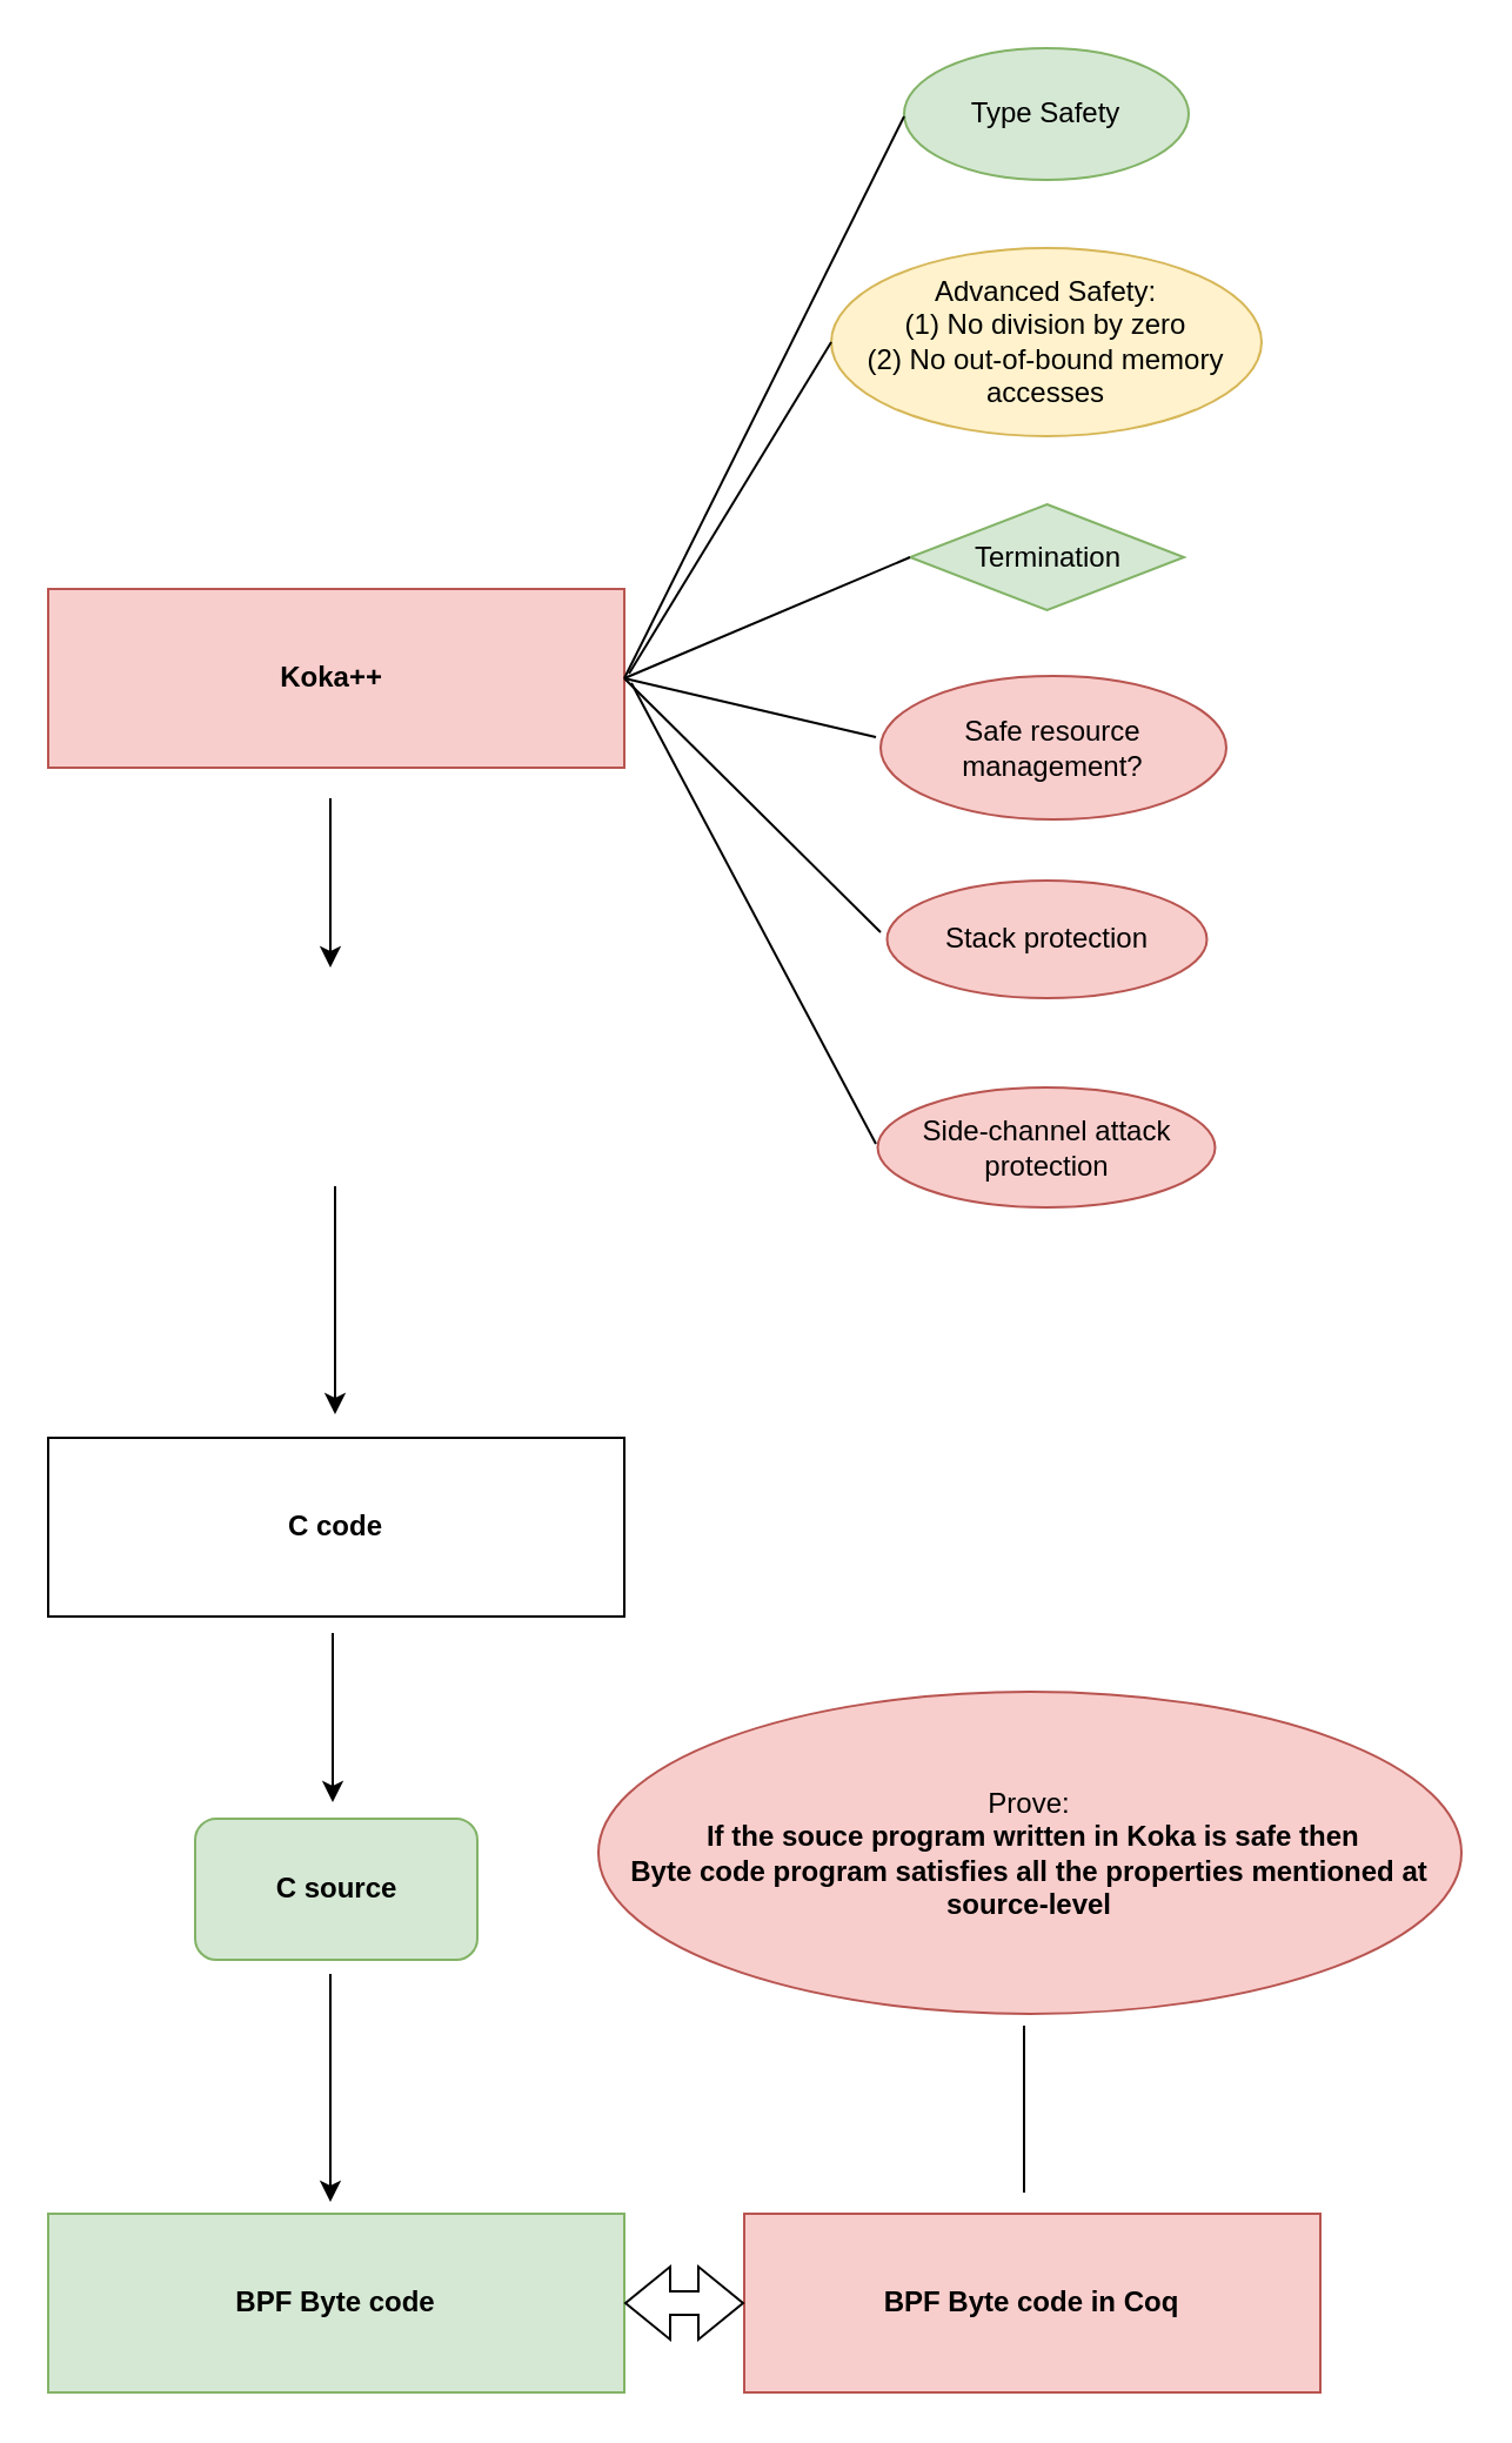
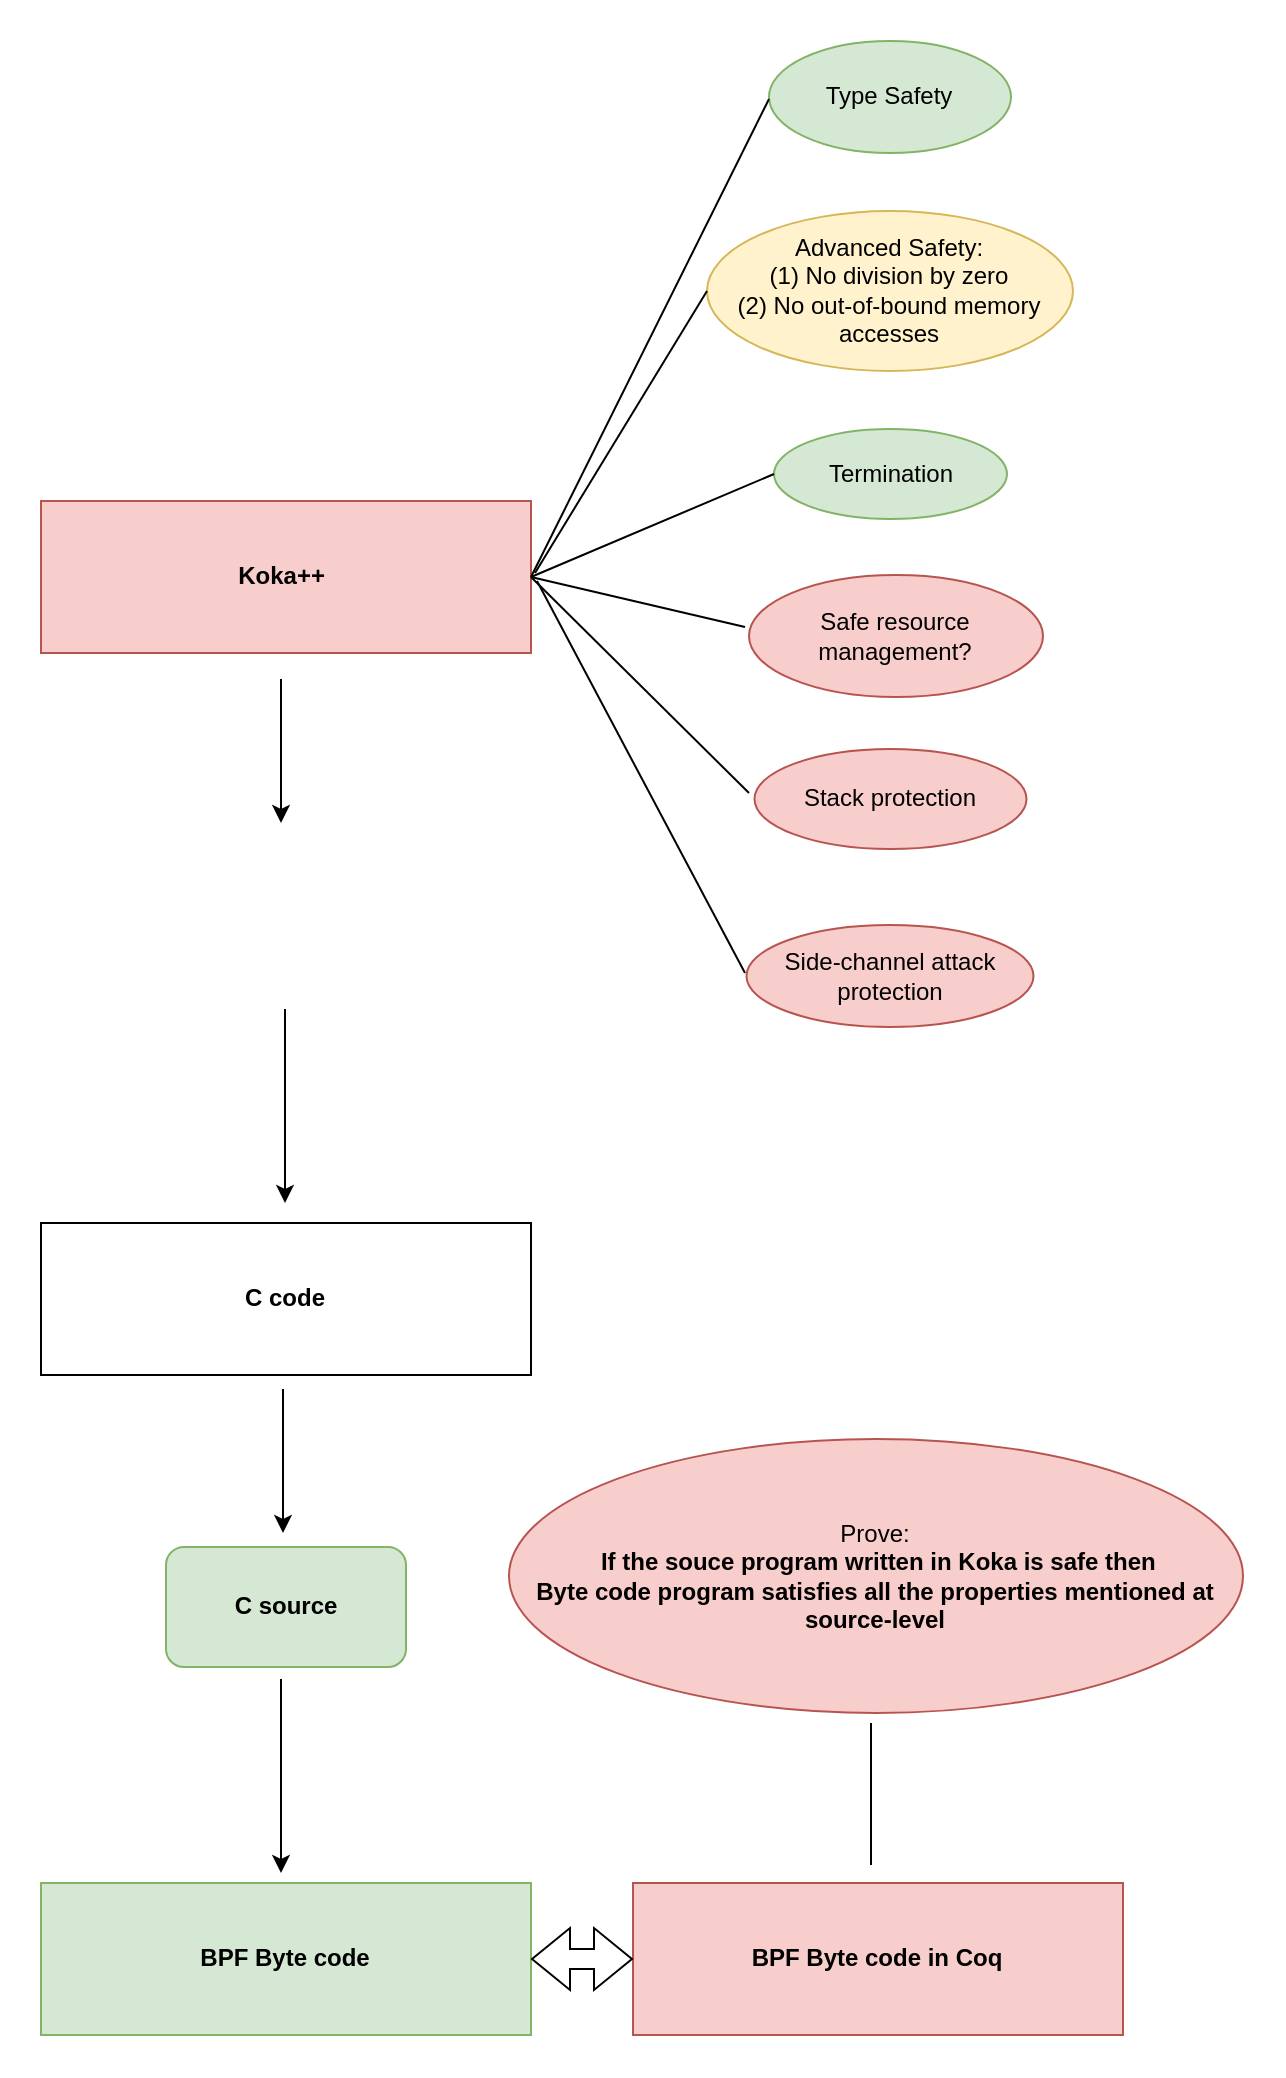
  <mxCell id="0" />
  <mxCell id="1" parent="0" />
  <mxCell id="2" value="&lt;b&gt;Koka++&amp;nbsp;&lt;/b&gt;" style="rounded=0;whiteSpace=wrap;html=1;fillColor=#f8cecc;strokeColor=#b85450;" vertex="1" parent="1"><mxGeometry x="20" y="250" width="245" height="76" as="geometry" /></mxCell>
  <mxCell id="3" value="Type Safety" style="ellipse;whiteSpace=wrap;html=1;fillColor=#d5e8d4;strokeColor=#82b366;" vertex="1" parent="1"><mxGeometry x="384" y="20" width="121" height="56" as="geometry" /></mxCell>
  <mxCell id="4" value="Advanced Safety:&lt;br&gt;(1) No division by zero&lt;br&gt;(2) No out-of-bound memory accesses" style="ellipse;whiteSpace=wrap;html=1;fillColor=#fff2cc;strokeColor=#d6b656;" vertex="1" parent="1"><mxGeometry x="353" y="105" width="183" height="80" as="geometry" /></mxCell>
- <mxCell id="5" value="Termination" style="rhombus;whiteSpace=wrap;html=1;fillColor=#d5e8d4;strokeColor=#82b366;" vertex="1" parent="1"><mxGeometry x="386.5" y="214" width="116.5" height="45" as="geometry" /></mxCell>
+ <mxCell id="5" value="Termination" style="ellipse;whiteSpace=wrap;html=1;fillColor=#d5e8d4;strokeColor=#82b366;" vertex="1" parent="1"><mxGeometry x="386.5" y="214" width="116.5" height="45" as="geometry" /></mxCell>
  <mxCell id="6" value="Safe resource management?" style="ellipse;whiteSpace=wrap;html=1;fillColor=#f8cecc;strokeColor=#b85450;" vertex="1" parent="1"><mxGeometry x="374" y="287" width="147" height="61" as="geometry" /></mxCell>
  <mxCell id="7" value="Stack protection" style="ellipse;whiteSpace=wrap;html=1;fillColor=#f8cecc;strokeColor=#b85450;" vertex="1" parent="1"><mxGeometry x="376.75" y="374" width="136" height="50" as="geometry" /></mxCell>
  <mxCell id="8" value="Side-channel attack protection" style="ellipse;whiteSpace=wrap;html=1;fillColor=#f8cecc;strokeColor=#b85450;" vertex="1" parent="1"><mxGeometry x="372.75" y="462" width="143.5" height="51" as="geometry" /></mxCell>
  <mxCell id="9" value="&lt;b&gt;C code&lt;/b&gt;" style="rounded=0;whiteSpace=wrap;html=1;" vertex="1" parent="1"><mxGeometry x="20" y="611" width="245" height="76" as="geometry" /></mxCell>
  <mxCell id="10" value="&lt;b&gt;BPF Byte code&lt;/b&gt;" style="rounded=0;whiteSpace=wrap;html=1;fillColor=#d5e8d4;strokeColor=#82b366;" vertex="1" parent="1"><mxGeometry x="20" y="941" width="245" height="76" as="geometry" /></mxCell>
  <mxCell id="11" value="&lt;b&gt;C source&lt;/b&gt;" style="rounded=1;whiteSpace=wrap;html=1;fillColor=#d5e8d4;strokeColor=#82b366;" vertex="1" parent="1"><mxGeometry x="82.5" y="773" width="120" height="60" as="geometry" /></mxCell>
  <mxCell id="12" value="" style="endArrow=classic;html=1;rounded=0;" edge="1" parent="1"><mxGeometry width="50" height="50" relative="1" as="geometry"><mxPoint x="142" y="504" as="sourcePoint" /><mxPoint x="142" y="601" as="targetPoint" /></mxGeometry></mxCell>
  <mxCell id="13" value="" style="endArrow=classic;html=1;rounded=0;" edge="1" parent="1"><mxGeometry width="50" height="50" relative="1" as="geometry"><mxPoint x="140" y="839" as="sourcePoint" /><mxPoint x="140" y="936" as="targetPoint" /></mxGeometry></mxCell>
  <mxCell id="14" value="" style="endArrow=classic;html=1;rounded=0;" edge="1" parent="1"><mxGeometry width="50" height="50" relative="1" as="geometry"><mxPoint x="141" y="694" as="sourcePoint" /><mxPoint x="141" y="766" as="targetPoint" /></mxGeometry></mxCell>
  <mxCell id="15" value="" style="endArrow=classic;html=1;rounded=0;" edge="1" parent="1"><mxGeometry width="50" height="50" relative="1" as="geometry"><mxPoint x="140" y="339" as="sourcePoint" /><mxPoint x="140" y="411" as="targetPoint" /></mxGeometry></mxCell>
  <mxCell id="16" value="Prove:&lt;br&gt;&lt;b&gt;&amp;nbsp;If the souce program written in Koka is safe then &lt;br&gt;Byte code program satisfies all the properties mentioned at source-level&lt;/b&gt;" style="ellipse;whiteSpace=wrap;html=1;fillColor=#f8cecc;strokeColor=#b85450;" vertex="1" parent="1"><mxGeometry x="254" y="719" width="367" height="137" as="geometry" /></mxCell>
  <mxCell id="17" value="" style="endArrow=none;html=1;rounded=0;exitX=1;exitY=0.5;exitDx=0;exitDy=0;" edge="1" parent="1" source="2"><mxGeometry width="50" height="50" relative="1" as="geometry"><mxPoint x="147" y="248" as="sourcePoint" /><mxPoint x="384" y="49" as="targetPoint" /></mxGeometry></mxCell>
  <mxCell id="18" value="" style="endArrow=none;html=1;rounded=0;entryX=0;entryY=0.5;entryDx=0;entryDy=0;" edge="1" parent="1" target="4"><mxGeometry width="50" height="50" relative="1" as="geometry"><mxPoint x="267" y="286" as="sourcePoint" /><mxPoint x="394" y="59" as="targetPoint" /></mxGeometry></mxCell>
  <mxCell id="19" value="" style="endArrow=none;html=1;rounded=0;entryX=0;entryY=0.5;entryDx=0;entryDy=0;exitX=1;exitY=0.5;exitDx=0;exitDy=0;" edge="1" parent="1" source="2" target="5"><mxGeometry width="50" height="50" relative="1" as="geometry"><mxPoint x="147" y="247" as="sourcePoint" /><mxPoint x="363" y="155" as="targetPoint" /></mxGeometry></mxCell>
  <mxCell id="20" value="" style="endArrow=none;html=1;rounded=0;exitX=1;exitY=0.5;exitDx=0;exitDy=0;" edge="1" parent="1" source="2"><mxGeometry width="50" height="50" relative="1" as="geometry"><mxPoint x="157" y="257" as="sourcePoint" /><mxPoint x="372" y="313" as="targetPoint" /></mxGeometry></mxCell>
  <mxCell id="21" value="" style="endArrow=none;html=1;rounded=0;exitX=1;exitY=0.5;exitDx=0;exitDy=0;" edge="1" parent="1" source="2"><mxGeometry width="50" height="50" relative="1" as="geometry"><mxPoint x="275" y="298" as="sourcePoint" /><mxPoint x="374" y="396" as="targetPoint" /></mxGeometry></mxCell>
  <mxCell id="22" value="" style="endArrow=none;html=1;rounded=0;" edge="1" parent="1"><mxGeometry width="50" height="50" relative="1" as="geometry"><mxPoint x="268" y="290" as="sourcePoint" /><mxPoint x="372" y="486" as="targetPoint" /></mxGeometry></mxCell>
  <mxCell id="23" value="&lt;b&gt;BPF Byte code in Coq&lt;/b&gt;" style="rounded=0;whiteSpace=wrap;html=1;fillColor=#f8cecc;strokeColor=#b85450;" vertex="1" parent="1"><mxGeometry x="316" y="941" width="245" height="76" as="geometry" /></mxCell>
  <mxCell id="24" value="" style="endArrow=none;html=1;rounded=0;" edge="1" parent="1"><mxGeometry width="50" height="50" relative="1" as="geometry"><mxPoint x="435" y="861" as="sourcePoint" /><mxPoint x="435" y="932" as="targetPoint" /></mxGeometry></mxCell>
  <mxCell id="25" value="" style="shape=flexArrow;endArrow=classic;startArrow=classic;html=1;rounded=0;entryX=0;entryY=0.5;entryDx=0;entryDy=0;exitX=1;exitY=0.5;exitDx=0;exitDy=0;" edge="1" parent="1" source="10" target="23"><mxGeometry width="100" height="100" relative="1" as="geometry"><mxPoint x="265" y="990" as="sourcePoint" /><mxPoint x="332" y="916" as="targetPoint" /></mxGeometry></mxCell>
